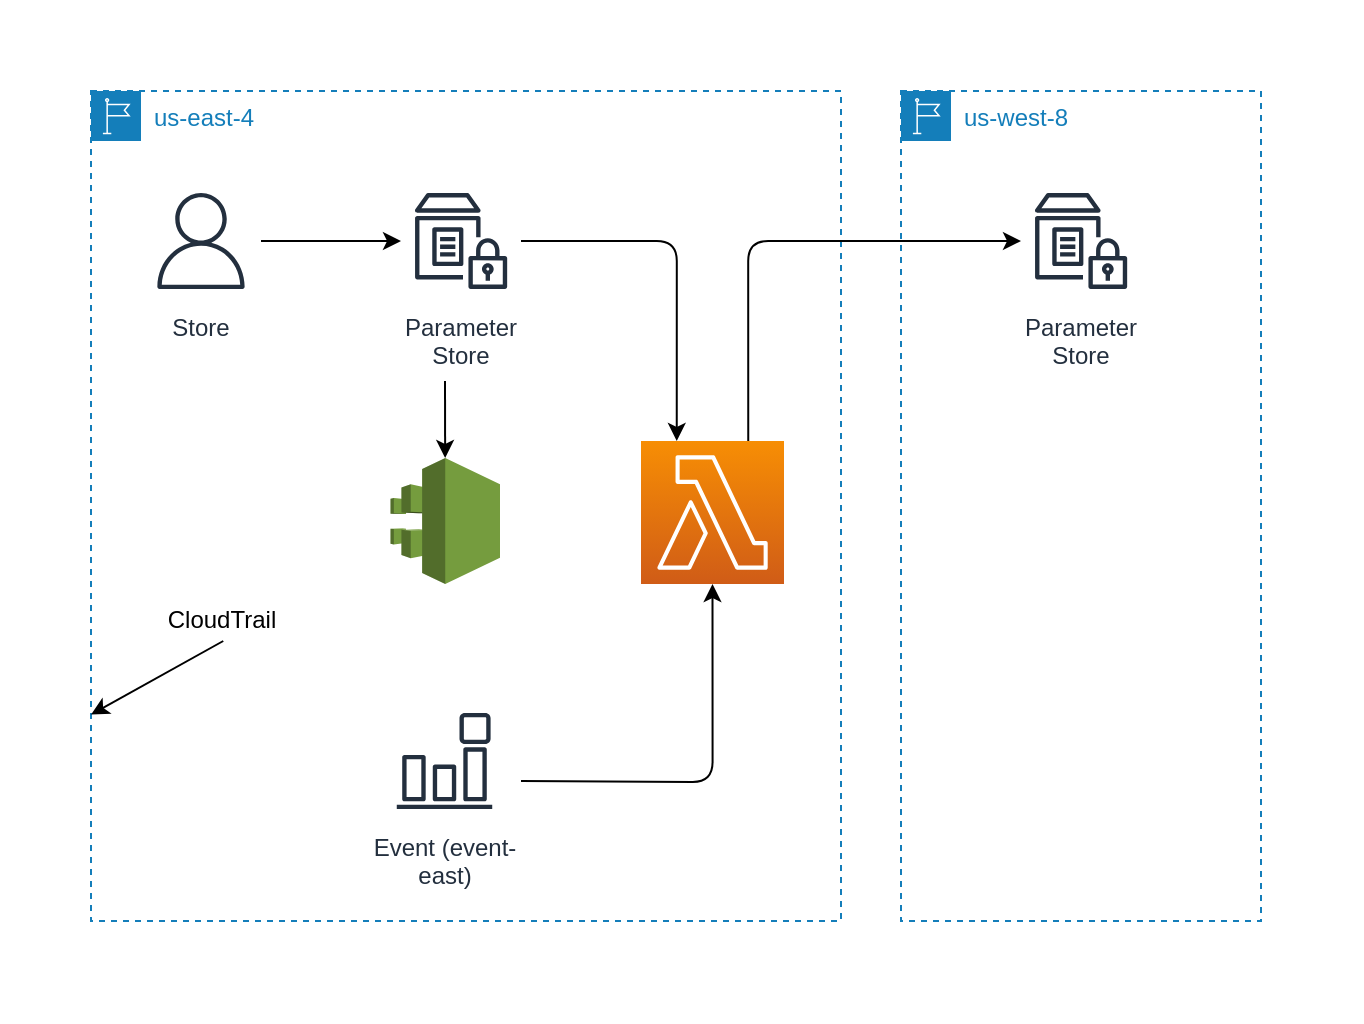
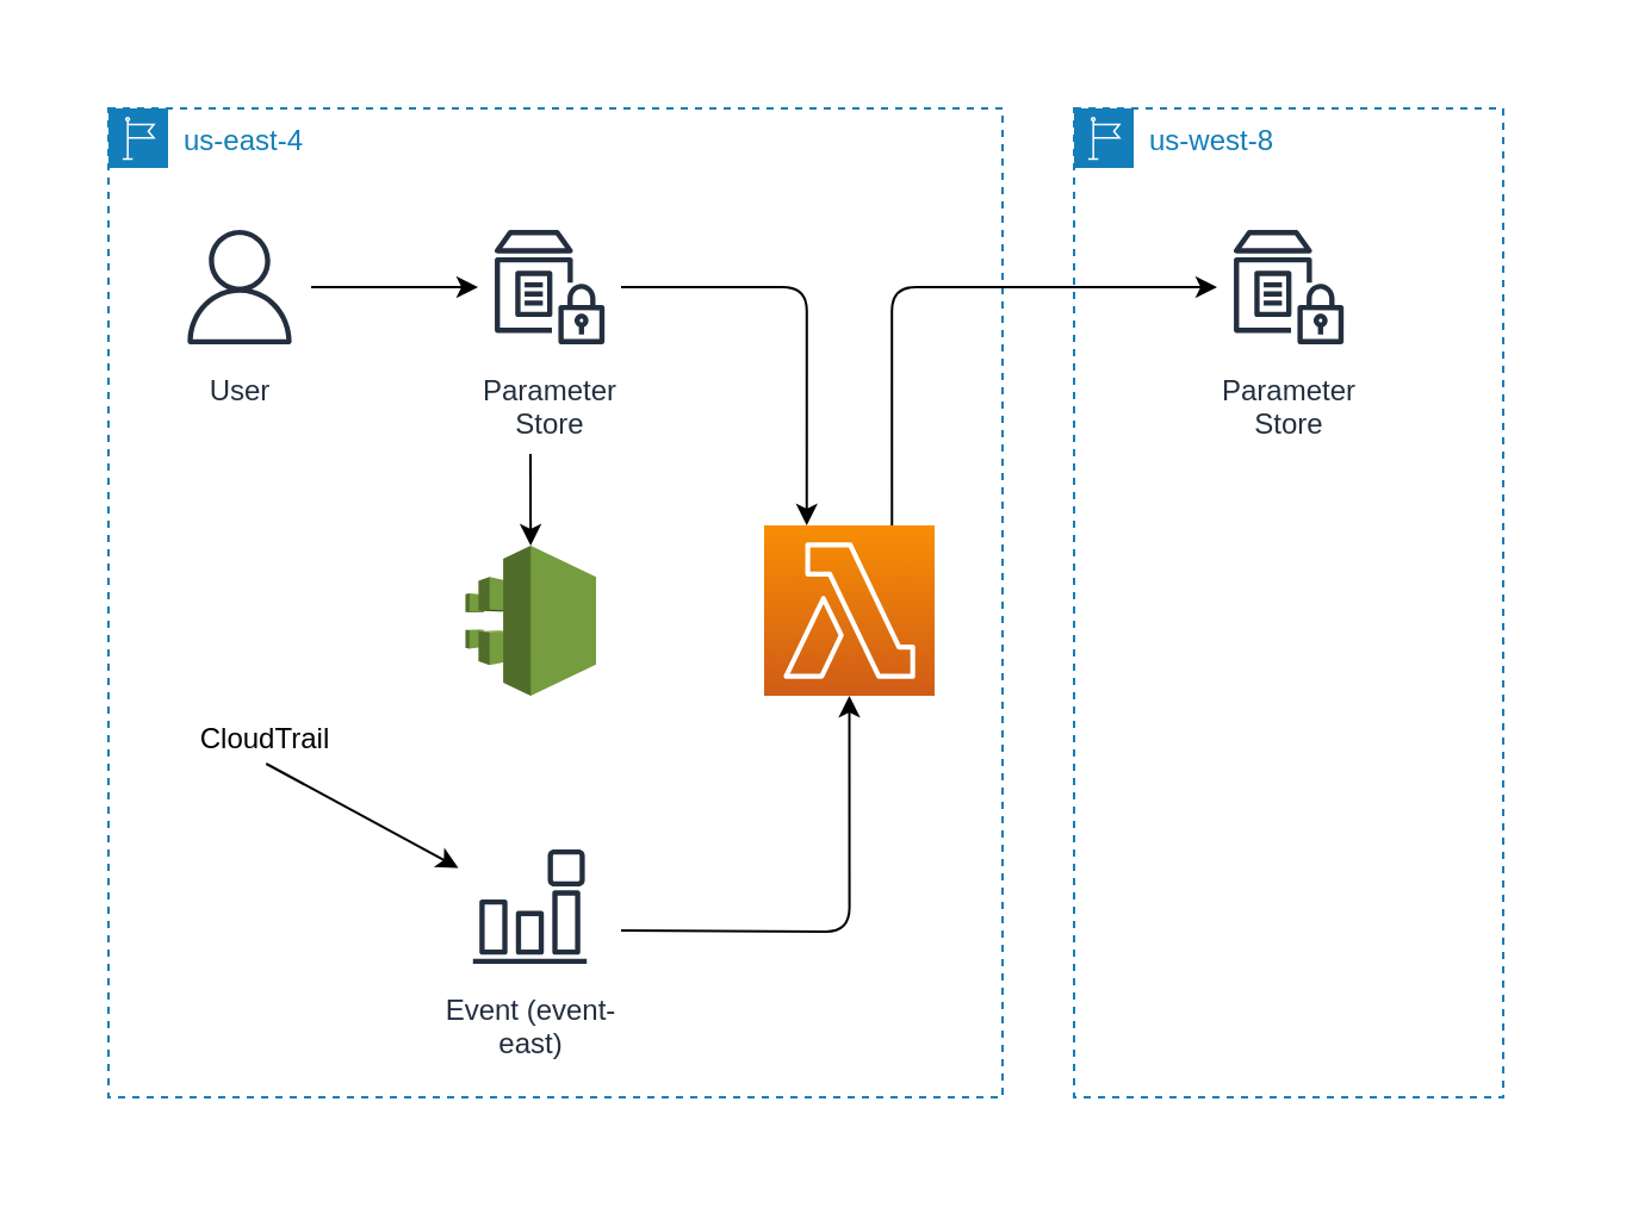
  <mxCell id="0" />
  <mxCell id="1" parent="0" />
  <mxCell id="2" value="" style="rounded=0;whiteSpace=wrap;html=1;strokeColor=none;" vertex="1" parent="1"><mxGeometry x="20" y="20" width="640" height="470" as="geometry" /></mxCell>
  <mxCell id="3" value="us-east-4" style="points=[[0,0],[0.25,0],[0.5,0],[0.75,0],[1,0],[1,0.25],[1,0.5],[1,0.75],[1,1],[0.75,1],[0.5,1],[0.25,1],[0,1],[0,0.75],[0,0.5],[0,0.25]];outlineConnect=0;gradientColor=none;html=1;whiteSpace=wrap;fontSize=12;fontStyle=0;shape=mxgraph.aws4.group;grIcon=mxgraph.aws4.group_region;strokeColor=#147EBA;fillColor=none;verticalAlign=top;align=left;spacingLeft=30;fontColor=#147EBA;dashed=1;" vertex="1" parent="1"><mxGeometry x="45" y="45" width="375" height="415" as="geometry" /></mxCell>
  <mxCell id="4" value="Parameter&#10;Store" style="sketch=0;outlineConnect=0;fontColor=#232F3E;gradientColor=none;strokeColor=#232F3E;fillColor=#ffffff;dashed=0;verticalLabelPosition=bottom;verticalAlign=top;align=center;html=1;fontSize=12;fontStyle=0;aspect=fixed;shape=mxgraph.aws4.resourceIcon;resIcon=mxgraph.aws4.parameter_store;" vertex="1" parent="1"><mxGeometry x="200" y="90" width="60" height="60" as="geometry" /></mxCell>
- <mxCell id="5" value="Store" style="sketch=0;outlineConnect=0;fontColor=#232F3E;gradientColor=none;strokeColor=#232F3E;fillColor=#ffffff;dashed=0;verticalLabelPosition=bottom;verticalAlign=top;align=center;html=1;fontSize=12;fontStyle=0;aspect=fixed;shape=mxgraph.aws4.resourceIcon;resIcon=mxgraph.aws4.user;" vertex="1" parent="1"><mxGeometry x="70" y="90" width="60" height="60" as="geometry" /></mxCell>
+ <mxCell id="5" value="User" style="sketch=0;outlineConnect=0;fontColor=#232F3E;gradientColor=none;strokeColor=#232F3E;fillColor=#ffffff;dashed=0;verticalLabelPosition=bottom;verticalAlign=top;align=center;html=1;fontSize=12;fontStyle=0;aspect=fixed;shape=mxgraph.aws4.resourceIcon;resIcon=mxgraph.aws4.user;" vertex="1" parent="1"><mxGeometry x="70" y="90" width="60" height="60" as="geometry" /></mxCell>
  <mxCell id="6" value="" style="outlineConnect=0;dashed=0;verticalLabelPosition=bottom;verticalAlign=top;align=center;html=1;shape=mxgraph.aws3.cloudtrail;fillColor=#759C3E;gradientColor=none;" vertex="1" parent="1"><mxGeometry x="194.75" y="228.5" width="54.75" height="63" as="geometry" /></mxCell>
  <mxCell id="7" value="Event (event-&#10;east)" style="sketch=0;outlineConnect=0;fontColor=#232F3E;gradientColor=none;strokeColor=#232F3E;fillColor=#ffffff;dashed=0;verticalLabelPosition=bottom;verticalAlign=top;align=center;html=1;fontSize=12;fontStyle=0;aspect=fixed;shape=mxgraph.aws4.resourceIcon;resIcon=mxgraph.aws4.event_event_based;" vertex="1" parent="1"><mxGeometry x="191.75" y="350" width="60" height="60" as="geometry" /></mxCell>
  <mxCell id="8" value="" style="sketch=0;points=[[0,0,0],[0.25,0,0],[0.5,0,0],[0.75,0,0],[1,0,0],[0,1,0],[0.25,1,0],[0.5,1,0],[0.75,1,0],[1,1,0],[0,0.25,0],[0,0.5,0],[0,0.75,0],[1,0.25,0],[1,0.5,0],[1,0.75,0]];outlineConnect=0;fontColor=#232F3E;gradientColor=#F78E04;gradientDirection=north;fillColor=#D05C17;strokeColor=#ffffff;dashed=0;verticalLabelPosition=bottom;verticalAlign=top;align=center;html=1;fontSize=12;fontStyle=0;aspect=fixed;shape=mxgraph.aws4.resourceIcon;resIcon=mxgraph.aws4.lambda;" vertex="1" parent="1"><mxGeometry x="320" y="220" width="71.5" height="71.5" as="geometry" /></mxCell>
  <mxCell id="9" value="us-west-8" style="points=[[0,0],[0.25,0],[0.5,0],[0.75,0],[1,0],[1,0.25],[1,0.5],[1,0.75],[1,1],[0.75,1],[0.5,1],[0.25,1],[0,1],[0,0.75],[0,0.5],[0,0.25]];outlineConnect=0;gradientColor=none;html=1;whiteSpace=wrap;fontSize=12;fontStyle=0;shape=mxgraph.aws4.group;grIcon=mxgraph.aws4.group_region;strokeColor=#147EBA;fillColor=none;verticalAlign=top;align=left;spacingLeft=30;fontColor=#147EBA;dashed=1;" vertex="1" parent="1"><mxGeometry x="450" y="45" width="180" height="415" as="geometry" /></mxCell>
  <mxCell id="10" value="Parameter&#10;Store" style="sketch=0;outlineConnect=0;fontColor=#232F3E;gradientColor=none;strokeColor=#232F3E;fillColor=#ffffff;dashed=0;verticalLabelPosition=bottom;verticalAlign=top;align=center;html=1;fontSize=12;fontStyle=0;aspect=fixed;shape=mxgraph.aws4.resourceIcon;resIcon=mxgraph.aws4.parameter_store;" vertex="1" parent="1"><mxGeometry x="510" y="90" width="60" height="60" as="geometry" /></mxCell>
  <mxCell id="11" value="" style="endArrow=classic;html=1;edgeStyle=orthogonalEdgeStyle;exitX=0.75;exitY=0;exitDx=0;exitDy=0;exitPerimeter=0;" edge="1" parent="1" source="8" target="10"><mxGeometry width="50" height="50" relative="1" as="geometry"><mxPoint x="360" y="210" as="sourcePoint" /><mxPoint x="370" y="180" as="targetPoint" /><Array as="points"><mxPoint x="374" y="120" /></Array></mxGeometry></mxCell>
  <mxCell id="12" value="" style="endArrow=classic;html=1;" edge="1" parent="1" target="4"><mxGeometry width="50" height="50" relative="1" as="geometry"><mxPoint x="130" y="120" as="sourcePoint" /><mxPoint x="180" y="70" as="targetPoint" /></mxGeometry></mxCell>
  <mxCell id="13" value="CloudTrail" style="text;html=1;strokeColor=none;fillColor=none;align=center;verticalAlign=middle;whiteSpace=wrap;rounded=0;" vertex="1" parent="1"><mxGeometry x="91.13" y="300" width="40" height="20" as="geometry" /></mxCell>
  <mxCell id="14" value="" style="endArrow=classic;html=1;entryX=0.5;entryY=1;entryDx=0;entryDy=0;entryPerimeter=0;edgeStyle=orthogonalEdgeStyle;" edge="1" parent="1" target="8"><mxGeometry width="50" height="50" relative="1" as="geometry"><mxPoint x="260" y="390" as="sourcePoint" /><mxPoint x="310" y="340" as="targetPoint" /></mxGeometry></mxCell>
  <mxCell id="15" value="" style="endArrow=classic;html=1;entryX=0.25;entryY=0;entryDx=0;entryDy=0;entryPerimeter=0;edgeStyle=orthogonalEdgeStyle;" edge="1" parent="1" source="4" target="8"><mxGeometry width="50" height="50" relative="1" as="geometry"><mxPoint x="360" y="380" as="sourcePoint" /><mxPoint x="410" y="330" as="targetPoint" /></mxGeometry></mxCell>
  <mxCell id="16" value="" style="endArrow=classic;html=1;" edge="1" parent="1" target="6"><mxGeometry width="50" height="50" relative="1" as="geometry"><mxPoint x="222" y="190" as="sourcePoint" /><mxPoint x="410" y="330" as="targetPoint" /></mxGeometry></mxCell>
- <mxCell id="17" value="" style="endArrow=classic;html=1;exitX=0.5;exitY=1;exitDx=0;exitDy=0;" edge="1" parent="1" source="13" target="3"><mxGeometry width="50" height="50" relative="1" as="geometry"><mxPoint x="232" y="200" as="sourcePoint" /><mxPoint x="232.069" y="238.5" as="targetPoint" /></mxGeometry></mxCell>
+ <mxCell id="17" value="" style="endArrow=classic;html=1;exitX=0.5;exitY=1;exitDx=0;exitDy=0;" edge="1" parent="1" source="13" target="7"><mxGeometry width="50" height="50" relative="1" as="geometry"><mxPoint x="232" y="200" as="sourcePoint" /><mxPoint x="232.069" y="238.5" as="targetPoint" /></mxGeometry></mxCell>
